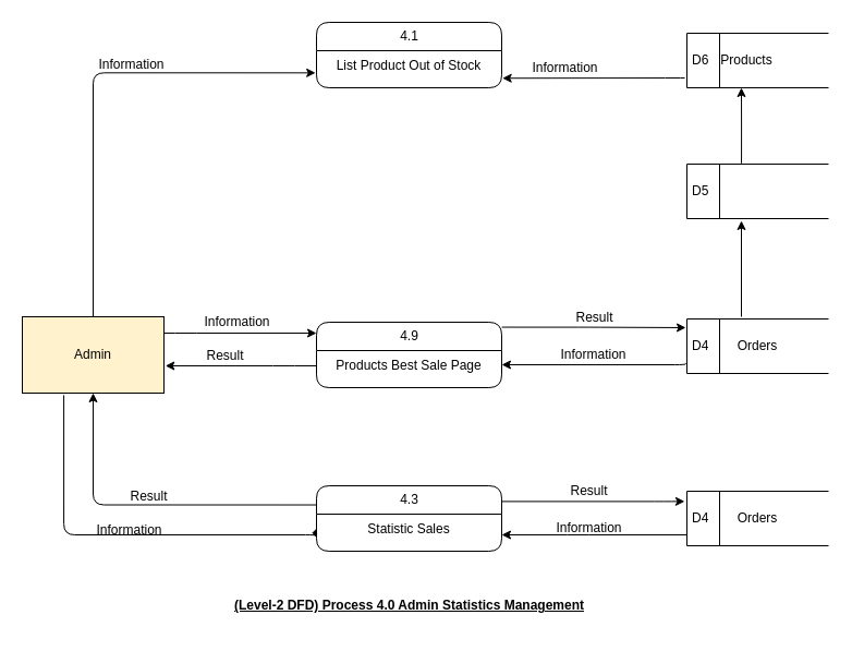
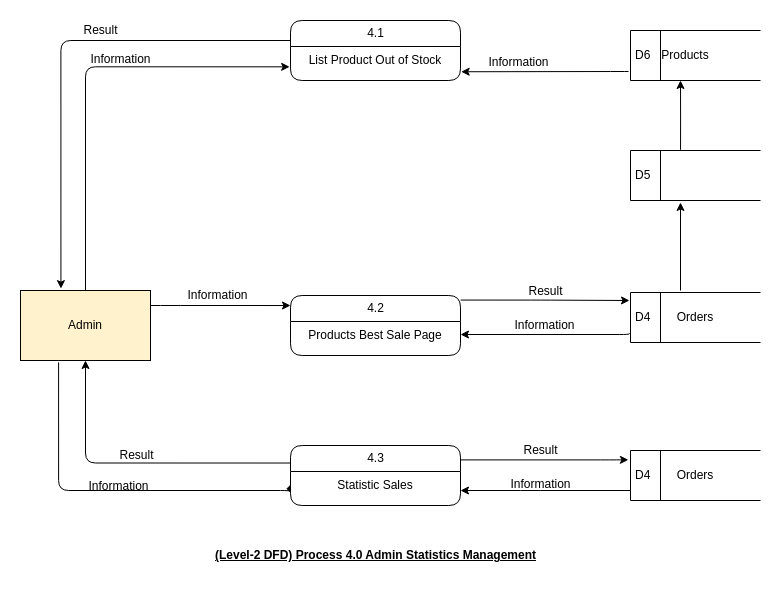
  <mxCell id="0" />
  <mxCell id="1" parent="0" />
+ <mxCell id="2" value="Result" style="edgeStyle=orthogonalEdgeStyle;rounded=1;sketch=0;orthogonalLoop=1;jettySize=auto;html=1;entryX=0.311;entryY=-0.027;entryDx=0;entryDy=0;entryPerimeter=0;labelBackgroundColor=none;fontFamily=Helvetica;fontColor=#000000;fontSize=12;" parent="1" source="3" target="9" edge="1"><mxGeometry x="-0.205" y="-10" relative="1" as="geometry"><mxPoint as="offset" /><Array as="points"><mxPoint x="60" y="40" /></Array></mxGeometry></mxCell>
  <mxCell id="3" value="4.1" style="swimlane;html=1;fontStyle=0;childLayout=stackLayout;horizontal=1;startSize=26;horizontalStack=0;resizeParent=1;resizeLast=0;collapsible=1;marginBottom=0;swimlaneFillColor=#ffffff;align=center;rounded=1;shadow=0;comic=0;labelBackgroundColor=none;strokeWidth=1;fontFamily=Helvetica;fontSize=12;fontColor=#000000;" parent="1" vertex="1"><mxGeometry x="290" y="20" width="170" height="60" as="geometry" /></mxCell>
  <mxCell id="4" value="&lt;font style=&quot;font-size: 12px;&quot;&gt;&lt;span style=&quot;font-size: 12px;&quot;&gt;List Product Out of Stock&lt;/span&gt;&lt;/font&gt;" style="text;html=1;spacingLeft=4;spacingRight=4;whiteSpace=wrap;overflow=hidden;rotatable=0;points=[[0,0.5],[1,0.5]];portConstraint=eastwest;align=center;fontColor=#000000;fontFamily=Helvetica;fontSize=12;" parent="3" vertex="1"><mxGeometry y="26" width="170" height="26" as="geometry" /></mxCell>
  <mxCell id="5" value="&lt;p class=&quot;MsoNormal&quot; style=&quot;font-size: 12px&quot;&gt;&lt;font style=&quot;font-size: 12px&quot;&gt;&lt;span style=&quot;font-size: 12px&quot;&gt;&lt;b style=&quot;font-size: 12px&quot;&gt;&lt;u style=&quot;font-size: 12px&quot;&gt;(Level-2 DFD) Process 4.0 Admin Statistics Management&lt;/u&gt;&lt;/b&gt;&lt;/span&gt;&lt;/font&gt;&lt;br style=&quot;font-size: 12px&quot;&gt;&lt;/p&gt;" style="text;html=1;align=center;verticalAlign=middle;resizable=0;points=[];autosize=1;strokeColor=none;fontFamily=Helvetica;fontColor=#000000;fontSize=12;" parent="1" vertex="1"><mxGeometry x="205" y="535" width="340" height="40" as="geometry" /></mxCell>
  <mxCell id="6" value="Information" style="edgeStyle=orthogonalEdgeStyle;jumpStyle=none;orthogonalLoop=1;jettySize=auto;html=1;entryX=0;entryY=0.167;entryDx=0;entryDy=0;entryPerimeter=0;shadow=0;labelBackgroundColor=none;rounded=1;fontFamily=Helvetica;fontColor=#000000;fontSize=12;" parent="1" target="11" edge="1"><mxGeometry x="-0.04" y="10" relative="1" as="geometry"><Array as="points"><mxPoint x="170" y="305" /><mxPoint x="170" y="305" /></Array><mxPoint as="offset" /><mxPoint x="150" y="305" as="sourcePoint" /></mxGeometry></mxCell>
  <mxCell id="7" value="Information" style="edgeStyle=orthogonalEdgeStyle;rounded=1;orthogonalLoop=1;jettySize=auto;html=1;entryX=0;entryY=0.5;entryDx=0;entryDy=0;labelBackgroundColor=none;exitX=0.293;exitY=1.027;exitDx=0;exitDy=0;exitPerimeter=0;fontFamily=Helvetica;fontColor=#000000;fontSize=12;endArrow=diamond;" parent="1" source="9" target="16" edge="1"><mxGeometry x="0.027" y="4" relative="1" as="geometry"><Array as="points"><mxPoint x="58" y="490" /><mxPoint x="290" y="490" /></Array><mxPoint as="offset" /></mxGeometry></mxCell>
  <mxCell id="8" value="Information" style="edgeStyle=orthogonalEdgeStyle;rounded=1;orthogonalLoop=1;jettySize=auto;html=1;entryX=-0.005;entryY=0.782;entryDx=0;entryDy=0;entryPerimeter=0;labelBackgroundColor=none;fontFamily=Helvetica;fontColor=#000000;fontSize=12;" parent="1" source="9" target="4" edge="1"><mxGeometry x="0.209" y="7" relative="1" as="geometry"><mxPoint as="offset" /></mxGeometry></mxCell>
  <mxCell id="9" value="&lt;font style=&quot;font-size: 12px;&quot;&gt;Admin&lt;/font&gt;" style="rounded=0;whiteSpace=wrap;html=1;fontFamily=Helvetica;fontColor=#000000;fontSize=12;fillColor=#fff2cc;" parent="1" vertex="1"><mxGeometry x="20" y="290" width="130" height="70" as="geometry" /></mxCell>
  <mxCell id="10" value="Result" style="edgeStyle=orthogonalEdgeStyle;rounded=1;orthogonalLoop=1;jettySize=auto;html=1;labelBackgroundColor=none;exitX=1.001;exitY=0.076;exitDx=0;exitDy=0;exitPerimeter=0;fontFamily=Helvetica;fontColor=#000000;fontSize=12;" parent="1" source="11" edge="1"><mxGeometry x="0.006" y="9" relative="1" as="geometry"><mxPoint x="629" y="300" as="targetPoint" /><Array as="points"><mxPoint x="540" y="300" /><mxPoint x="629" y="300" /></Array><mxPoint as="offset" /></mxGeometry></mxCell>
- <mxCell id="11" value="4.9" style="swimlane;html=1;fontStyle=0;childLayout=stackLayout;horizontal=1;startSize=26;horizontalStack=0;resizeParent=1;resizeLast=0;collapsible=1;marginBottom=0;swimlaneFillColor=#ffffff;align=center;rounded=1;shadow=0;comic=0;labelBackgroundColor=none;strokeWidth=1;fontFamily=Helvetica;fontSize=12;fontColor=#000000;" parent="1" vertex="1"><mxGeometry x="290" y="295" width="170" height="60" as="geometry" /></mxCell>
+ <mxCell id="11" value="4.2" style="swimlane;html=1;fontStyle=0;childLayout=stackLayout;horizontal=1;startSize=26;horizontalStack=0;resizeParent=1;resizeLast=0;collapsible=1;marginBottom=0;swimlaneFillColor=#ffffff;align=center;rounded=1;shadow=0;comic=0;labelBackgroundColor=none;strokeWidth=1;fontFamily=Helvetica;fontSize=12;fontColor=#000000;" parent="1" vertex="1"><mxGeometry x="290" y="295" width="170" height="60" as="geometry" /></mxCell>
  <mxCell id="12" value="&lt;font style=&quot;font-size: 12px;&quot;&gt;&lt;span style=&quot;font-size: 12px;&quot;&gt;Products Best Sale Page&lt;/span&gt;&lt;/font&gt;" style="text;html=1;strokeColor=none;fillColor=none;spacingLeft=4;spacingRight=4;whiteSpace=wrap;overflow=hidden;rotatable=0;points=[[0,0.5],[1,0.5]];portConstraint=eastwest;align=center;fontColor=#000000;fontFamily=Helvetica;fontSize=12;" parent="11" vertex="1"><mxGeometry y="26" width="170" height="26" as="geometry" /></mxCell>
  <mxCell id="13" value="Result" style="edgeStyle=orthogonalEdgeStyle;curved=0;rounded=1;sketch=0;orthogonalLoop=1;jettySize=auto;html=1;entryX=0.5;entryY=1;entryDx=0;entryDy=0;exitX=0;exitY=0.292;exitDx=0;exitDy=0;exitPerimeter=0;labelBackgroundColor=none;fontFamily=Helvetica;fontColor=#000000;fontSize=12;" parent="1" source="15" target="9" edge="1"><mxGeometry y="-8" relative="1" as="geometry"><mxPoint x="153" y="315" as="targetPoint" /><mxPoint as="offset" /></mxGeometry></mxCell>
  <mxCell id="14" value="Result" style="edgeStyle=orthogonalEdgeStyle;rounded=1;orthogonalLoop=1;jettySize=auto;html=1;labelBackgroundColor=none;entryX=-0.016;entryY=0.187;entryDx=0;entryDy=0;entryPerimeter=0;fontFamily=Helvetica;fontColor=#000000;fontSize=12;" parent="1" source="15" target="28" edge="1"><mxGeometry x="-0.049" y="9" relative="1" as="geometry"><mxPoint x="610" y="460" as="targetPoint" /><Array as="points"><mxPoint x="610" y="460" /></Array><mxPoint as="offset" /></mxGeometry></mxCell>
  <mxCell id="15" value="4.3" style="swimlane;html=1;fontStyle=0;childLayout=stackLayout;horizontal=1;startSize=26;horizontalStack=0;resizeParent=1;resizeLast=0;collapsible=1;marginBottom=0;swimlaneFillColor=#ffffff;align=center;rounded=1;shadow=0;comic=0;labelBackgroundColor=none;strokeWidth=1;fontFamily=Helvetica;fontSize=12;fontColor=#000000;" parent="1" vertex="1"><mxGeometry x="290" y="445" width="170" height="60" as="geometry" /></mxCell>
  <mxCell id="16" value="&lt;font style=&quot;font-size: 12px;&quot;&gt;&lt;span style=&quot;font-size: 12px;&quot;&gt;Statistic Sales&lt;/span&gt;&lt;/font&gt;" style="text;html=1;strokeColor=none;fillColor=none;spacingLeft=4;spacingRight=4;whiteSpace=wrap;overflow=hidden;rotatable=0;points=[[0,0.5],[1,0.5]];portConstraint=eastwest;align=center;fontColor=#000000;fontFamily=Helvetica;fontSize=12;" parent="15" vertex="1"><mxGeometry y="26" width="170" height="26" as="geometry" /></mxCell>
  <mxCell id="17" value="&#10;&#10;&lt;span style=&quot;font-size: 12px; font-style: normal; font-weight: 400; letter-spacing: normal; text-align: center; text-indent: 0px; text-transform: none; word-spacing: 0px; display: inline; float: none;&quot;&gt;Information&lt;/span&gt;&#10;&#10;" style="edgeStyle=orthogonalEdgeStyle;curved=0;rounded=1;sketch=0;orthogonalLoop=1;jettySize=auto;html=1;entryX=1;entryY=0.5;entryDx=0;entryDy=0;exitX=-0.009;exitY=0.814;exitDx=0;exitDy=0;exitPerimeter=0;labelBackgroundColor=none;fontFamily=Helvetica;fontColor=#000000;fontSize=12;" parent="1" source="19" target="12" edge="1"><mxGeometry x="0.017" y="-9" relative="1" as="geometry"><mxPoint x="640" y="280" as="sourcePoint" /><mxPoint as="offset" /><Array as="points"><mxPoint x="629" y="334" /></Array></mxGeometry></mxCell>
  <mxCell id="18" style="edgeStyle=orthogonalEdgeStyle;rounded=1;orthogonalLoop=1;jettySize=auto;html=1;labelBackgroundColor=none;fontFamily=Helvetica;fontColor=#000000;fontSize=12;" parent="1" edge="1"><mxGeometry relative="1" as="geometry"><mxPoint x="680" y="290" as="sourcePoint" /><mxPoint x="680" y="202" as="targetPoint" /><Array as="points"><mxPoint x="680" y="290" /></Array></mxGeometry></mxCell>
  <mxCell id="19" value="D4" style="html=1;dashed=0;whitespace=wrap;shape=mxgraph.dfd.dataStoreID;align=left;spacingLeft=3;points=[[0,0],[0.5,0],[1,0],[0,0.5],[1,0.5],[0,1],[0.5,1],[1,1]];fontFamily=Helvetica;fontColor=#000000;fontSize=12;" parent="1" vertex="1"><mxGeometry x="630" y="292" width="130" height="50" as="geometry" /></mxCell>
  <mxCell id="20" value="&#10;&#10;&lt;span style=&quot;font-size: 12px; font-style: normal; font-weight: 400; letter-spacing: normal; text-align: center; text-indent: 0px; text-transform: none; word-spacing: 0px; display: inline; float: none;&quot;&gt;Information&lt;/span&gt;&#10;&#10;" style="edgeStyle=orthogonalEdgeStyle;curved=0;rounded=1;sketch=0;orthogonalLoop=1;jettySize=auto;html=1;labelBackgroundColor=none;entryX=1.004;entryY=0.971;entryDx=0;entryDy=0;entryPerimeter=0;fontFamily=Helvetica;fontColor=#000000;fontSize=12;" parent="1" target="4" edge="1"><mxGeometry x="0.318" y="-9" relative="1" as="geometry"><mxPoint x="628" y="71" as="sourcePoint" /><mxPoint x="461" y="40" as="targetPoint" /><Array as="points"><mxPoint x="620" y="71" /></Array><mxPoint as="offset" /></mxGeometry></mxCell>
  <mxCell id="21" value="Orders" style="text;html=1;strokeColor=none;fillColor=none;align=center;verticalAlign=middle;whiteSpace=wrap;rounded=0;fontFamily=Helvetica;fontColor=#000000;fontSize=12;" parent="1" vertex="1"><mxGeometry x="670" y="307" width="50" height="20" as="geometry" /></mxCell>
- <mxCell id="22" value="Result" style="edgeStyle=orthogonalEdgeStyle;curved=0;rounded=1;sketch=0;orthogonalLoop=1;jettySize=auto;html=1;entryX=1.01;entryY=0.643;entryDx=0;entryDy=0;entryPerimeter=0;labelBackgroundColor=none;fontFamily=Helvetica;fontColor=#000000;fontSize=12;" parent="1" source="12" target="9" edge="1"><mxGeometry x="0.205" y="-9" relative="1" as="geometry"><mxPoint as="offset" /><Array as="points"><mxPoint x="260" y="335" /><mxPoint x="260" y="335" /></Array></mxGeometry></mxCell>
  <mxCell id="23" value="D6" style="html=1;dashed=0;whitespace=wrap;shape=mxgraph.dfd.dataStoreID;align=left;spacingLeft=3;points=[[0,0],[0.5,0],[1,0],[0,0.5],[1,0.5],[0,1],[0.5,1],[1,1]];fontFamily=Helvetica;fontColor=#000000;fontSize=12;" parent="1" vertex="1"><mxGeometry x="630" y="30" width="130" height="50" as="geometry" /></mxCell>
  <mxCell id="24" value="Products" style="text;html=1;strokeColor=none;fillColor=none;align=center;verticalAlign=middle;whiteSpace=wrap;rounded=0;fontFamily=Helvetica;fontColor=#000000;fontSize=12;" parent="1" vertex="1"><mxGeometry x="660" y="45" width="50" height="20" as="geometry" /></mxCell>
  <mxCell id="25" style="edgeStyle=orthogonalEdgeStyle;rounded=1;orthogonalLoop=1;jettySize=auto;html=1;labelBackgroundColor=none;exitX=0.385;exitY=-0.014;exitDx=0;exitDy=0;exitPerimeter=0;fontFamily=Helvetica;fontColor=#000000;fontSize=12;" parent="1" source="26" edge="1"><mxGeometry relative="1" as="geometry"><mxPoint x="680" y="80" as="targetPoint" /></mxGeometry></mxCell>
  <mxCell id="26" value="D5" style="html=1;dashed=0;whitespace=wrap;shape=mxgraph.dfd.dataStoreID;align=left;spacingLeft=3;points=[[0,0],[0.5,0],[1,0],[0,0.5],[1,0.5],[0,1],[0.5,1],[1,1]];fontFamily=Helvetica;fontColor=#000000;fontSize=12;" parent="1" vertex="1"><mxGeometry x="630" y="150" width="130" height="50" as="geometry" /></mxCell>
  <mxCell id="27" value="Information" style="edgeStyle=orthogonalEdgeStyle;rounded=1;orthogonalLoop=1;jettySize=auto;html=1;labelBackgroundColor=none;entryX=1;entryY=0.731;entryDx=0;entryDy=0;entryPerimeter=0;fontFamily=Helvetica;fontColor=#000000;fontSize=12;" parent="1" source="28" target="16" edge="1"><mxGeometry x="0.059" y="-6" relative="1" as="geometry"><mxPoint x="480" y="510" as="targetPoint" /><Array as="points"><mxPoint x="530" y="490" /><mxPoint x="530" y="490" /></Array><mxPoint as="offset" /></mxGeometry></mxCell>
  <mxCell id="28" value="D4" style="html=1;dashed=0;whitespace=wrap;shape=mxgraph.dfd.dataStoreID;align=left;spacingLeft=3;points=[[0,0],[0.5,0],[1,0],[0,0.5],[1,0.5],[0,1],[0.5,1],[1,1]];fontFamily=Helvetica;fontColor=#000000;fontSize=12;" parent="1" vertex="1"><mxGeometry x="630" y="450" width="130" height="50" as="geometry" /></mxCell>
  <mxCell id="29" value="Orders" style="text;html=1;strokeColor=none;fillColor=none;align=center;verticalAlign=middle;whiteSpace=wrap;rounded=0;fontFamily=Helvetica;fontColor=#000000;fontSize=12;" parent="1" vertex="1"><mxGeometry x="670" y="465" width="50" height="20" as="geometry" /></mxCell>
